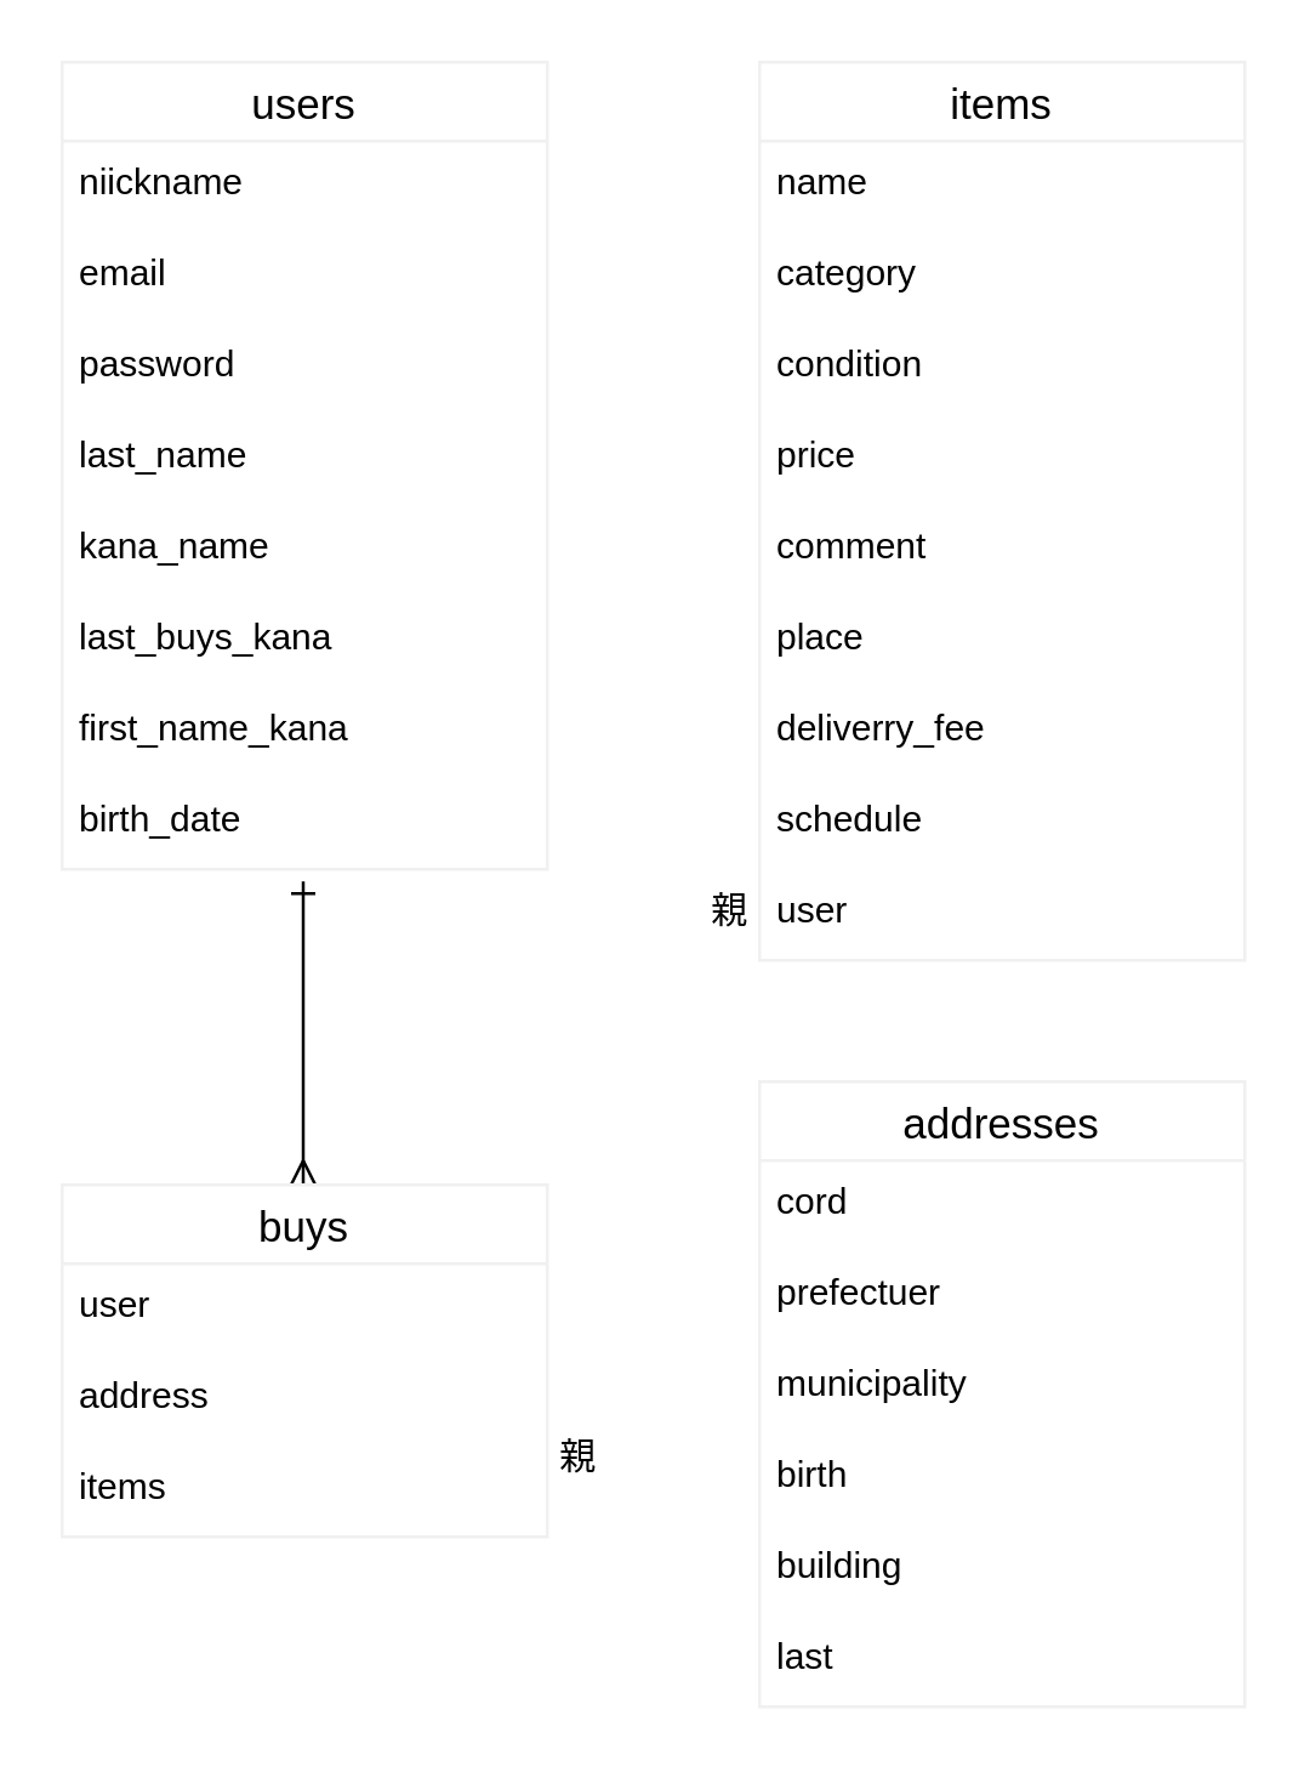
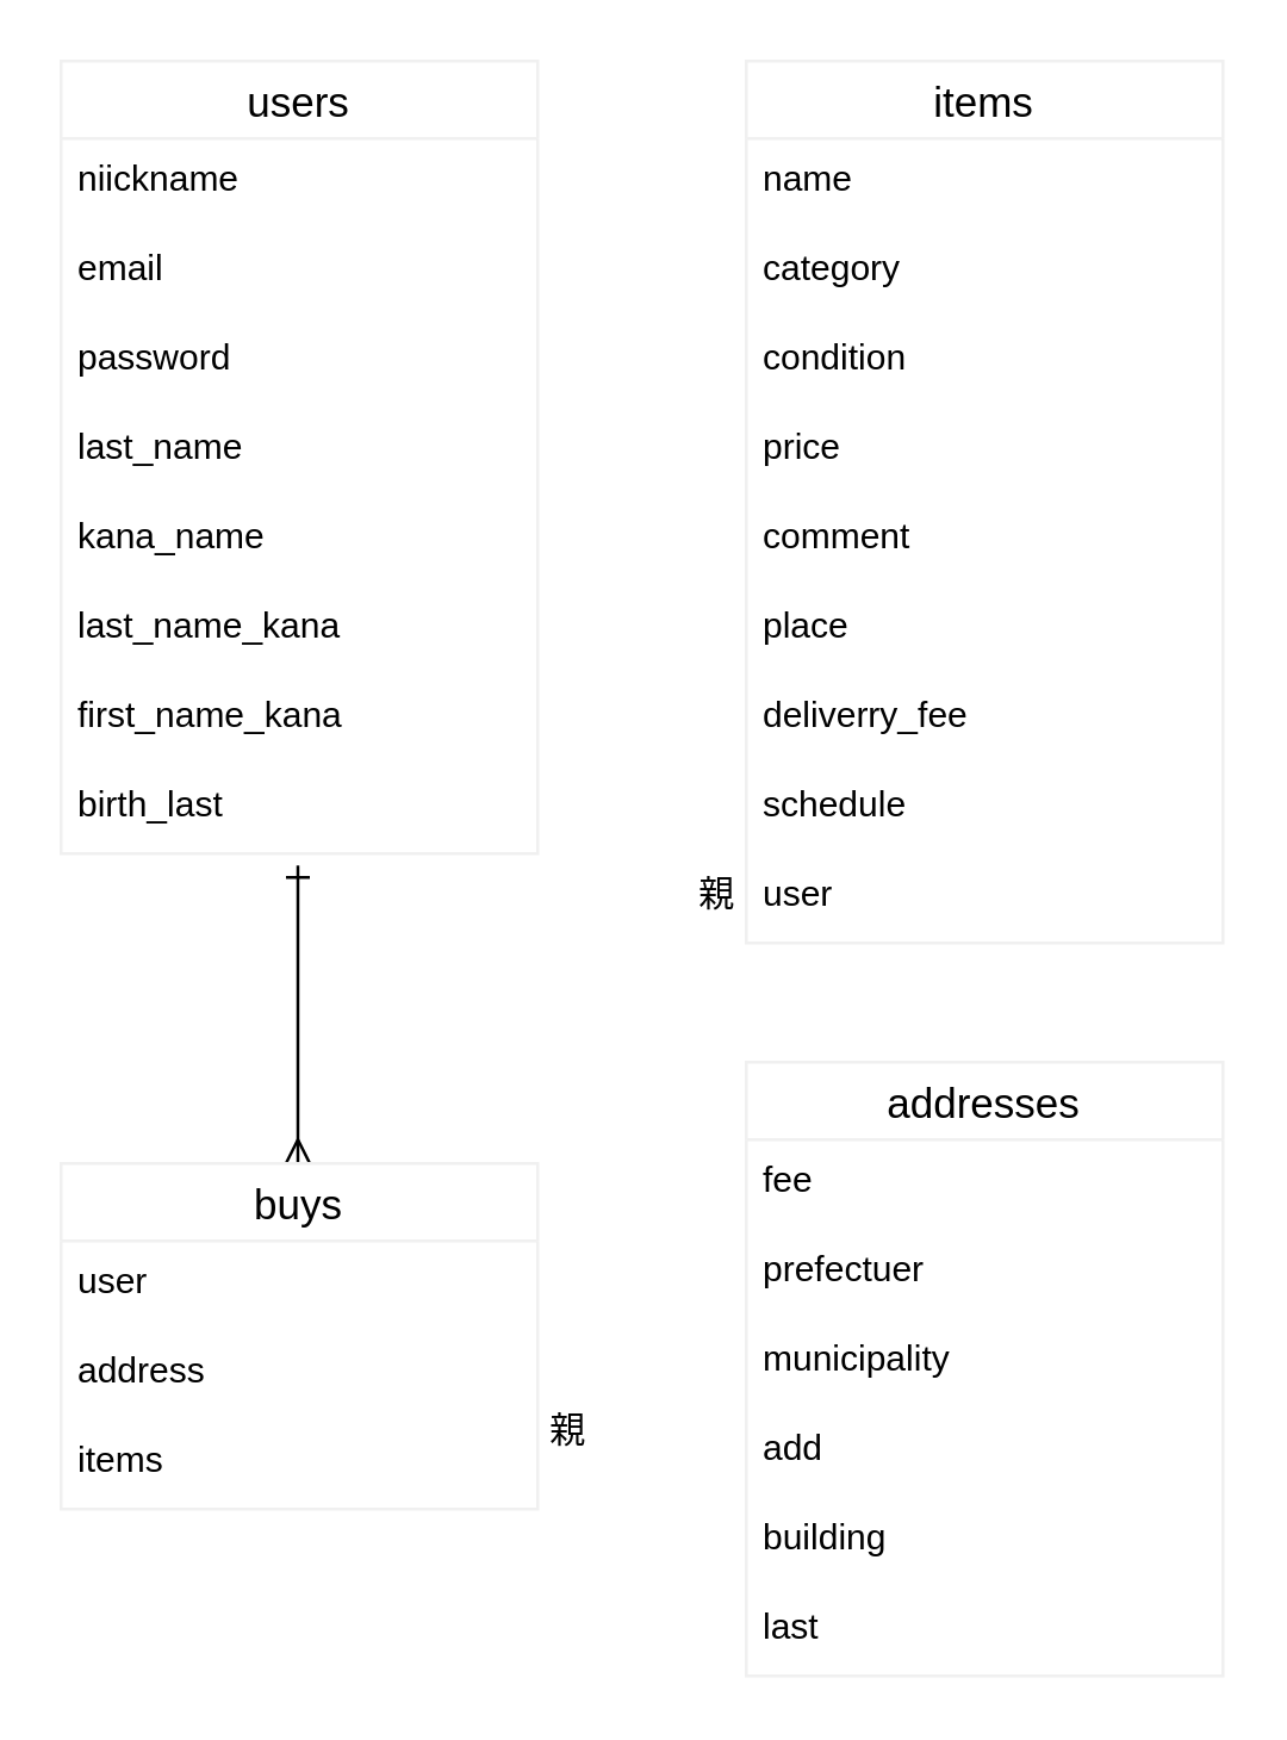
  <mxCell id="0" />
  <mxCell id="1" parent="0" />
  <mxCell id="2" style="edgeStyle=orthogonalEdgeStyle;rounded=0;orthogonalLoop=1;jettySize=auto;html=1;exitX=0.5;exitY=1;exitDx=0;exitDy=0;endArrow=ERmany;endFill=0;startArrow=ERone;startFill=0;" parent="1" edge="1"><mxGeometry relative="1" as="geometry"><mxPoint x="99.5" y="290" as="sourcePoint" /><mxPoint x="99.5" y="390" as="targetPoint" /><Array as="points"><mxPoint x="99.5" y="310" /><mxPoint x="99.5" y="310" /></Array></mxGeometry></mxCell>
  <mxCell id="3" value="users" style="swimlane;fontStyle=0;childLayout=stackLayout;horizontal=1;startSize=26;horizontalStack=0;resizeParent=1;resizeParentMax=0;resizeLast=0;collapsible=1;marginBottom=0;align=center;fontSize=14;strokeColor=#F0F0F0;" parent="1" vertex="1"><mxGeometry x="20" y="20" width="160" height="266" as="geometry" /></mxCell>
  <mxCell id="4" value="niickname" style="text;strokeColor=none;fillColor=none;spacingLeft=4;spacingRight=4;overflow=hidden;rotatable=0;points=[[0,0.5],[1,0.5]];portConstraint=eastwest;fontSize=12;" parent="3" vertex="1"><mxGeometry y="26" width="160" height="30" as="geometry" /></mxCell>
  <mxCell id="5" value="email" style="text;strokeColor=none;fillColor=none;spacingLeft=4;spacingRight=4;overflow=hidden;rotatable=0;points=[[0,0.5],[1,0.5]];portConstraint=eastwest;fontSize=12;" parent="3" vertex="1"><mxGeometry y="56" width="160" height="30" as="geometry" /></mxCell>
  <mxCell id="6" value="password" style="text;strokeColor=none;fillColor=none;spacingLeft=4;spacingRight=4;overflow=hidden;rotatable=0;points=[[0,0.5],[1,0.5]];portConstraint=eastwest;fontSize=12;" parent="3" vertex="1"><mxGeometry y="86" width="160" height="30" as="geometry" /></mxCell>
  <mxCell id="7" value="last_name" style="text;strokeColor=none;fillColor=none;spacingLeft=4;spacingRight=4;overflow=hidden;rotatable=0;points=[[0,0.5],[1,0.5]];portConstraint=eastwest;fontSize=12;" parent="3" vertex="1"><mxGeometry y="116" width="160" height="30" as="geometry" /></mxCell>
  <mxCell id="8" value="kana_name" style="text;strokeColor=none;fillColor=none;spacingLeft=4;spacingRight=4;overflow=hidden;rotatable=0;points=[[0,0.5],[1,0.5]];portConstraint=eastwest;fontSize=12;" parent="3" vertex="1"><mxGeometry y="146" width="160" height="30" as="geometry" /></mxCell>
- <mxCell id="9" value="last_buys_kana" style="text;strokeColor=none;fillColor=none;spacingLeft=4;spacingRight=4;overflow=hidden;rotatable=0;points=[[0,0.5],[1,0.5]];portConstraint=eastwest;fontSize=12;" parent="3" vertex="1"><mxGeometry y="176" width="160" height="30" as="geometry" /></mxCell>
+ <mxCell id="9" value="last_name_kana" style="text;strokeColor=none;fillColor=none;spacingLeft=4;spacingRight=4;overflow=hidden;rotatable=0;points=[[0,0.5],[1,0.5]];portConstraint=eastwest;fontSize=12;" parent="3" vertex="1"><mxGeometry y="176" width="160" height="30" as="geometry" /></mxCell>
  <mxCell id="10" value="first_name_kana" style="text;strokeColor=none;fillColor=none;spacingLeft=4;spacingRight=4;overflow=hidden;rotatable=0;points=[[0,0.5],[1,0.5]];portConstraint=eastwest;fontSize=12;" parent="3" vertex="1"><mxGeometry y="206" width="160" height="30" as="geometry" /></mxCell>
- <mxCell id="11" value="birth_date" style="text;strokeColor=none;fillColor=none;spacingLeft=4;spacingRight=4;overflow=hidden;rotatable=0;points=[[0,0.5],[1,0.5]];portConstraint=eastwest;fontSize=12;" parent="3" vertex="1"><mxGeometry y="236" width="160" height="30" as="geometry" /></mxCell>
+ <mxCell id="11" value="birth_last" style="text;strokeColor=none;fillColor=none;spacingLeft=4;spacingRight=4;overflow=hidden;rotatable=0;points=[[0,0.5],[1,0.5]];portConstraint=eastwest;fontSize=12;" parent="3" vertex="1"><mxGeometry y="236" width="160" height="30" as="geometry" /></mxCell>
  <mxCell id="12" value="buys" style="swimlane;fontStyle=0;childLayout=stackLayout;horizontal=1;startSize=26;horizontalStack=0;resizeParent=1;resizeParentMax=0;resizeLast=0;collapsible=1;marginBottom=0;align=center;fontSize=14;strokeColor=#F0F0F0;" parent="1" vertex="1"><mxGeometry x="20" y="390" width="160" height="116" as="geometry" /></mxCell>
  <mxCell id="13" value="user" style="text;strokeColor=none;fillColor=none;spacingLeft=4;spacingRight=4;overflow=hidden;rotatable=0;points=[[0,0.5],[1,0.5]];portConstraint=eastwest;fontSize=12;" parent="12" vertex="1"><mxGeometry y="26" width="160" height="30" as="geometry" /></mxCell>
  <mxCell id="14" value="address" style="text;strokeColor=none;fillColor=none;spacingLeft=4;spacingRight=4;overflow=hidden;rotatable=0;points=[[0,0.5],[1,0.5]];portConstraint=eastwest;fontSize=12;" parent="12" vertex="1"><mxGeometry y="56" width="160" height="30" as="geometry" /></mxCell>
  <mxCell id="15" value="items" style="text;strokeColor=none;fillColor=none;spacingLeft=4;spacingRight=4;overflow=hidden;rotatable=0;points=[[0,0.5],[1,0.5]];portConstraint=eastwest;fontSize=12;" parent="12" vertex="1"><mxGeometry y="86" width="160" height="30" as="geometry" /></mxCell>
  <mxCell id="16" value="items" style="swimlane;fontStyle=0;childLayout=stackLayout;horizontal=1;startSize=26;horizontalStack=0;resizeParent=1;resizeParentMax=0;resizeLast=0;collapsible=1;marginBottom=0;align=center;fontSize=14;strokeColor=#F0F0F0;" parent="1" vertex="1"><mxGeometry x="250" y="20" width="160" height="296" as="geometry" /></mxCell>
  <mxCell id="17" value="name" style="text;strokeColor=none;fillColor=none;spacingLeft=4;spacingRight=4;overflow=hidden;rotatable=0;points=[[0,0.5],[1,0.5]];portConstraint=eastwest;fontSize=12;" parent="16" vertex="1"><mxGeometry y="26" width="160" height="30" as="geometry" /></mxCell>
  <mxCell id="18" value="category" style="text;strokeColor=none;fillColor=none;spacingLeft=4;spacingRight=4;overflow=hidden;rotatable=0;points=[[0,0.5],[1,0.5]];portConstraint=eastwest;fontSize=12;" parent="16" vertex="1"><mxGeometry y="56" width="160" height="30" as="geometry" /></mxCell>
  <mxCell id="19" value="condition" style="text;strokeColor=none;fillColor=none;spacingLeft=4;spacingRight=4;overflow=hidden;rotatable=0;points=[[0,0.5],[1,0.5]];portConstraint=eastwest;fontSize=12;" parent="16" vertex="1"><mxGeometry y="86" width="160" height="30" as="geometry" /></mxCell>
  <mxCell id="20" value="price" style="text;strokeColor=none;fillColor=none;spacingLeft=4;spacingRight=4;overflow=hidden;rotatable=0;points=[[0,0.5],[1,0.5]];portConstraint=eastwest;fontSize=12;" parent="16" vertex="1"><mxGeometry y="116" width="160" height="30" as="geometry" /></mxCell>
  <mxCell id="21" value="comment" style="text;strokeColor=none;fillColor=none;spacingLeft=4;spacingRight=4;overflow=hidden;rotatable=0;points=[[0,0.5],[1,0.5]];portConstraint=eastwest;fontSize=12;" parent="16" vertex="1"><mxGeometry y="146" width="160" height="30" as="geometry" /></mxCell>
  <mxCell id="22" value="place" style="text;strokeColor=none;fillColor=none;spacingLeft=4;spacingRight=4;overflow=hidden;rotatable=0;points=[[0,0.5],[1,0.5]];portConstraint=eastwest;fontSize=12;" parent="16" vertex="1"><mxGeometry y="176" width="160" height="30" as="geometry" /></mxCell>
  <mxCell id="23" value="deliverry_fee" style="text;strokeColor=none;fillColor=none;spacingLeft=4;spacingRight=4;overflow=hidden;rotatable=0;points=[[0,0.5],[1,0.5]];portConstraint=eastwest;fontSize=12;" parent="16" vertex="1"><mxGeometry y="206" width="160" height="30" as="geometry" /></mxCell>
  <mxCell id="24" value="schedule" style="text;strokeColor=none;fillColor=none;spacingLeft=4;spacingRight=4;overflow=hidden;rotatable=0;points=[[0,0.5],[1,0.5]];portConstraint=eastwest;fontSize=12;" parent="16" vertex="1"><mxGeometry y="236" width="160" height="30" as="geometry" /></mxCell>
  <mxCell id="25" value="user" style="text;strokeColor=none;fillColor=none;spacingLeft=4;spacingRight=4;overflow=hidden;rotatable=0;points=[[0,0.5],[1,0.5]];portConstraint=eastwest;fontSize=12;" parent="16" vertex="1"><mxGeometry y="266" width="160" height="30" as="geometry" /></mxCell>
  <mxCell id="26" value="addresses" style="swimlane;fontStyle=0;childLayout=stackLayout;horizontal=1;startSize=26;horizontalStack=0;resizeParent=1;resizeParentMax=0;resizeLast=0;collapsible=1;marginBottom=0;align=center;fontSize=14;strokeColor=#F0F0F0;" parent="1" vertex="1"><mxGeometry x="250" y="356" width="160" height="206" as="geometry" /></mxCell>
- <mxCell id="27" value="cord" style="text;strokeColor=none;fillColor=none;spacingLeft=4;spacingRight=4;overflow=hidden;rotatable=0;points=[[0,0.5],[1,0.5]];portConstraint=eastwest;fontSize=12;" parent="26" vertex="1"><mxGeometry y="26" width="160" height="30" as="geometry" /></mxCell>
+ <mxCell id="27" value="fee" style="text;strokeColor=none;fillColor=none;spacingLeft=4;spacingRight=4;overflow=hidden;rotatable=0;points=[[0,0.5],[1,0.5]];portConstraint=eastwest;fontSize=12;" parent="26" vertex="1"><mxGeometry y="26" width="160" height="30" as="geometry" /></mxCell>
  <mxCell id="28" value="prefectuer" style="text;strokeColor=none;fillColor=none;spacingLeft=4;spacingRight=4;overflow=hidden;rotatable=0;points=[[0,0.5],[1,0.5]];portConstraint=eastwest;fontSize=12;" parent="26" vertex="1"><mxGeometry y="56" width="160" height="30" as="geometry" /></mxCell>
  <mxCell id="29" value="municipality" style="text;strokeColor=none;fillColor=none;spacingLeft=4;spacingRight=4;overflow=hidden;rotatable=0;points=[[0,0.5],[1,0.5]];portConstraint=eastwest;fontSize=12;" parent="26" vertex="1"><mxGeometry y="86" width="160" height="30" as="geometry" /></mxCell>
- <mxCell id="30" value="birth" style="text;strokeColor=none;fillColor=none;spacingLeft=4;spacingRight=4;overflow=hidden;rotatable=0;points=[[0,0.5],[1,0.5]];portConstraint=eastwest;fontSize=12;" parent="26" vertex="1"><mxGeometry y="116" width="160" height="30" as="geometry" /></mxCell>
+ <mxCell id="30" value="add" style="text;strokeColor=none;fillColor=none;spacingLeft=4;spacingRight=4;overflow=hidden;rotatable=0;points=[[0,0.5],[1,0.5]];portConstraint=eastwest;fontSize=12;" parent="26" vertex="1"><mxGeometry y="116" width="160" height="30" as="geometry" /></mxCell>
  <mxCell id="31" value="building" style="text;strokeColor=none;fillColor=none;spacingLeft=4;spacingRight=4;overflow=hidden;rotatable=0;points=[[0,0.5],[1,0.5]];portConstraint=eastwest;fontSize=12;" parent="26" vertex="1"><mxGeometry y="146" width="160" height="30" as="geometry" /></mxCell>
  <mxCell id="32" value="last" style="text;strokeColor=none;fillColor=none;spacingLeft=4;spacingRight=4;overflow=hidden;rotatable=0;points=[[0,0.5],[1,0.5]];portConstraint=eastwest;fontSize=12;" parent="26" vertex="1"><mxGeometry y="176" width="160" height="30" as="geometry" /></mxCell>
  <mxCell id="33" value="親" style="text;html=1;align=center;verticalAlign=middle;resizable=0;points=[];autosize=1;" parent="1" vertex="1"><mxGeometry x="175" y="470" width="30" height="20" as="geometry" /></mxCell>
  <mxCell id="34" value="親" style="text;html=1;align=center;verticalAlign=middle;resizable=0;points=[];autosize=1;" parent="1" vertex="1"><mxGeometry x="225" y="290" width="30" height="20" as="geometry" /></mxCell>
